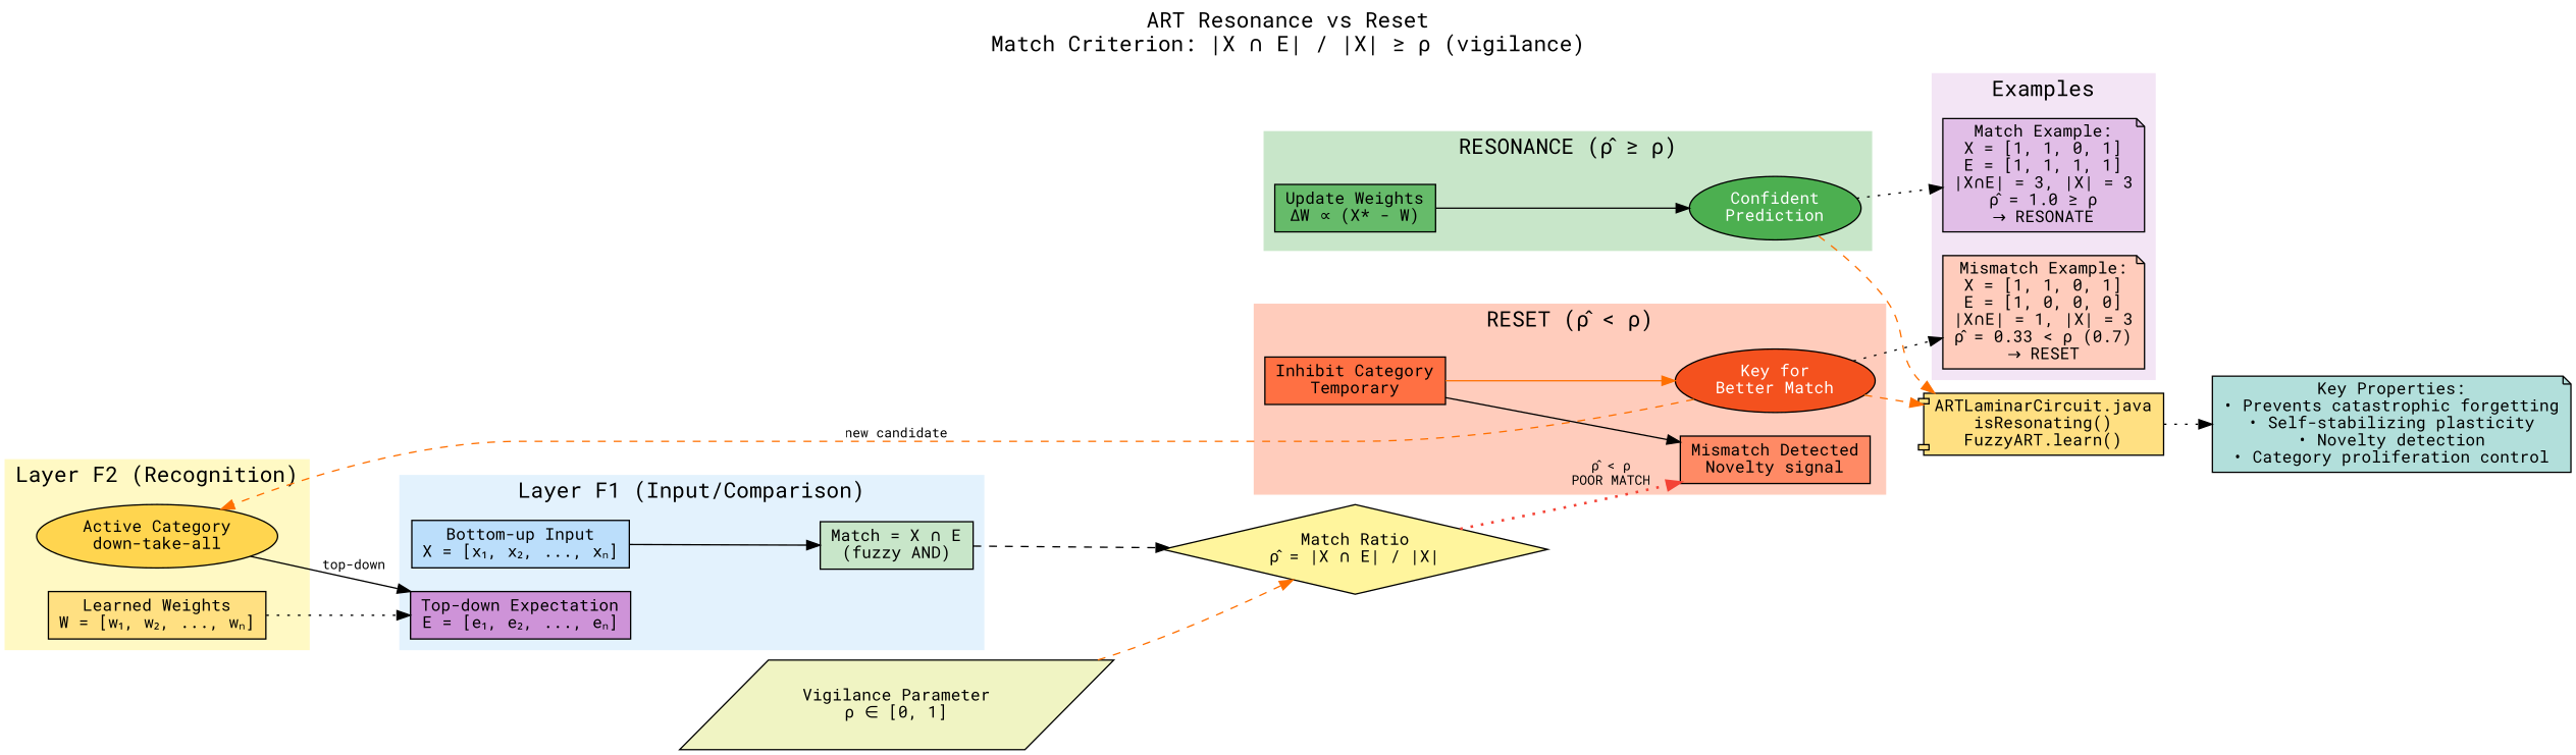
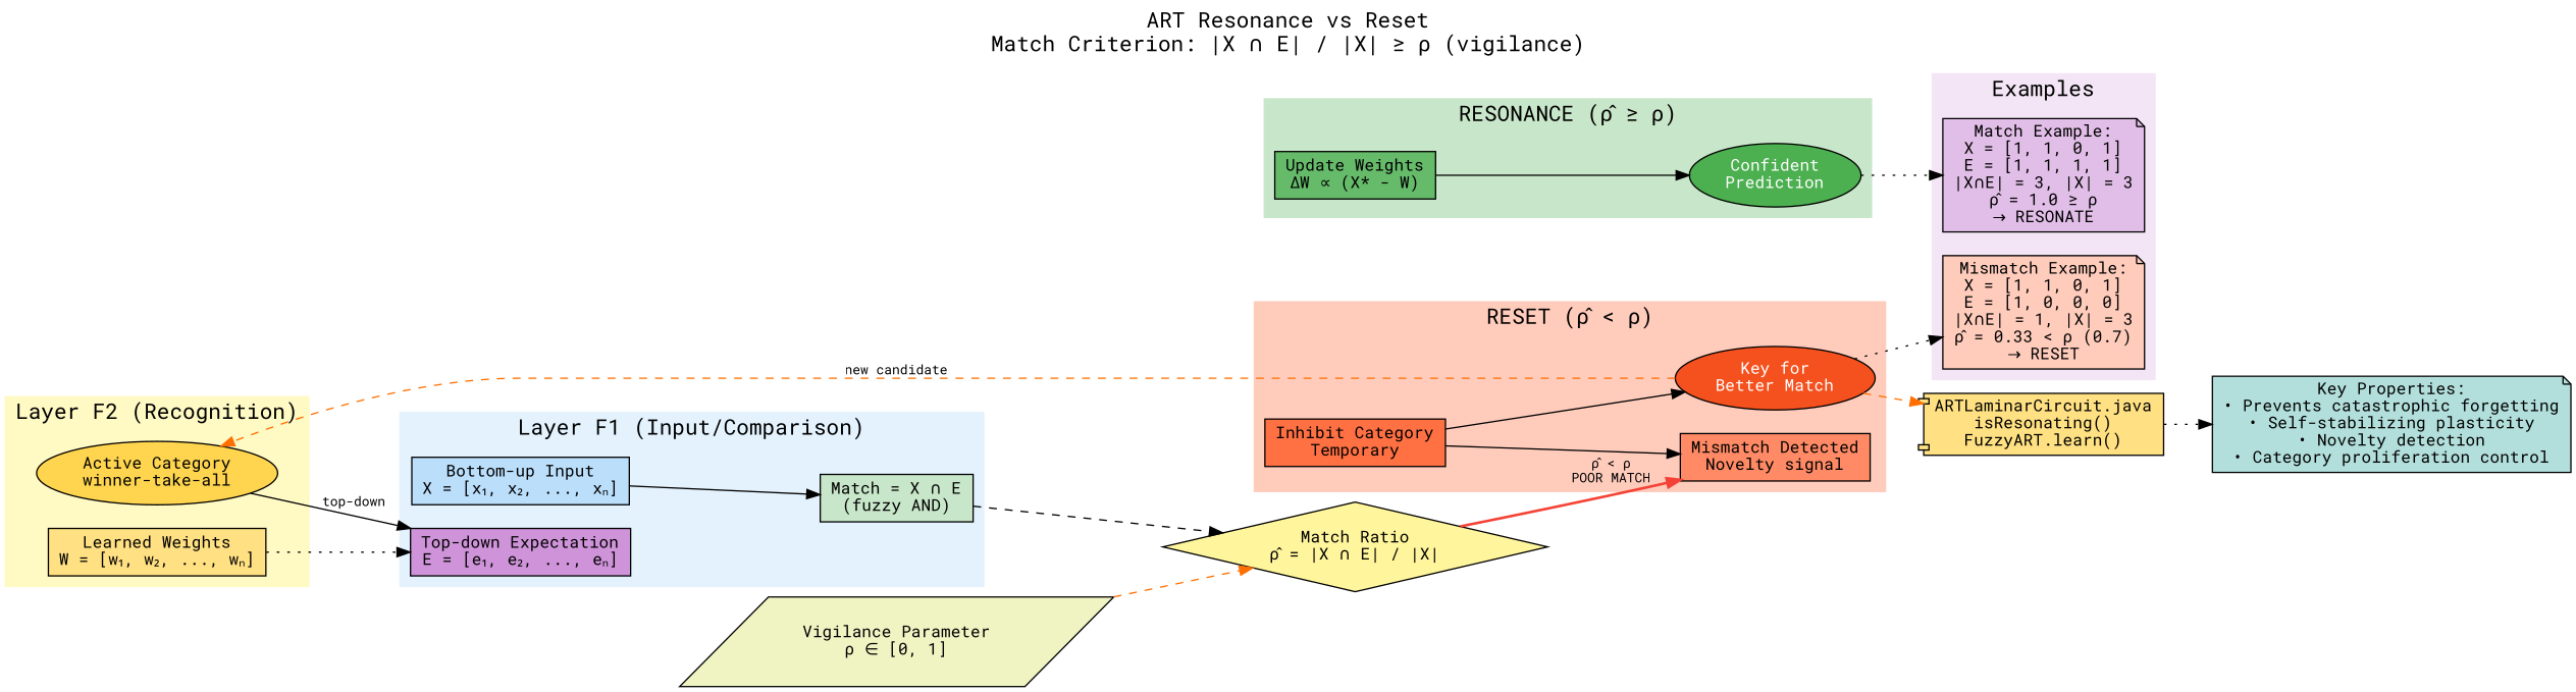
  digraph {
    bgcolor=white
    fontname="Roboto Mono"
    fontsize=16
    label="ART Resonance vs Reset\nMatch Criterion: |X ∩ E| / |X| ≥ ρ (vigilance)"
    labelloc=t
    rankdir=LR
    node [fillcolor="#FFE082" fontname="Roboto Mono" fontsize=12 shape=box style=filled]
    edge [fontname="Roboto Mono" fontsize=10]
    n1 [fillcolor="#BBDEFB" label="Bottom-up Input\nX = [x₁, x₂, ..., xₙ]"]
    n2 [fillcolor="#CE93D8" label="Top-down Expectation\nE = [e₁, e₂, ..., eₙ]"]
    n3 [fillcolor="#C8E6C9" label="Match = X ∩ E\n(fuzzy AND)"]
-   n4 [fillcolor="#FFD54F" label="Active Category\ndown-take-all" shape=ellipse]
+   n4 [fillcolor="#FFD54F" label="Active Category\nwinner-take-all" shape=ellipse]
    n5 [label="Learned Weights\nW = [w₁, w₂, ..., wₙ]"]
    n6 [fillcolor="#66BB6A" label="Update Weights\nΔW ∝ (X* - W)"]
    n7 [fillcolor="#4CAF50" fontcolor=white label="Confident\nPrediction" shape=ellipse]
    n8 [fillcolor="#FF8A65" label="Mismatch Detected\nNovelty signal"]
    n9 [fillcolor="#FF7043" label="Inhibit Category\nTemporary"]
    n10 [fillcolor="#F4511E" fontcolor=white label="Key for\nBetter Match" shape=ellipse]
    n11 [fillcolor="#E1BEE7" label="Match Example:\nX = [1, 1, 0, 1]\nE = [1, 1, 1, 1]\n|X∩E| = 3, |X| = 3\nρ̂ = 1.0 ≥ ρ\n→ RESONATE" shape=note]
    n12 [fillcolor="#FFCCBC" label="Mismatch Example:\nX = [1, 1, 0, 1]\nE = [1, 0, 0, 0]\n|X∩E| = 1, |X| = 3\nρ̂ = 0.33 < ρ (0.7)\n→ RESET" shape=note]
    n13 [fillcolor="#FFF59D" label="Match Ratio\nρ̂ = |X ∩ E| / |X|" shape=diamond]
    n14 [label="ARTLaminarCircuit.java\nisResonating()\nFuzzyART.learn()" shape=component]
    n15 [fillcolor="#F0F4C3" label="Vigilance Parameter\nρ ∈ [0, 1]" shape=parallelogram]
    n16 [fillcolor="#B2DFDB" label="Key Properties:\n• Prevents catastrophic forgetting\n• Self-stabilizing plasticity\n• Novelty detection\n• Category proliferation control" shape=note]
    subgraph cluster_1 {
      color="#E3F2FD"
      label="Layer F1 (Input/Comparison)"
      style=filled
      n1
      n2
      n3
    }
    subgraph cluster_2 {
      color="#FFF9C4"
      label="Layer F2 (Recognition)"
      style=filled
      n4
      n5
    }
    subgraph cluster_3 {
      color="#C8E6C9"
      label="RESONANCE (ρ̂ ≥ ρ)"
      style=filled
      n6
      n7
    }
    subgraph cluster_4 {
      color="#FFCCBC"
      label="RESET (ρ̂ < ρ)"
      style=filled
      n8
      n9
      n10
    }
    subgraph cluster_5 {
      color="#F3E5F5"
      label=Examples
      style=filled
      n11
      n12
    }
    n1 -> n3
    n3 -> n13 [style=dashed]
    n4 -> n2 [color=black label="top-down"]
    n5 -> n2 [style=dotted]
    n6 -> n7
    n7 -> n11 [style=dotted]
-   n7 -> n14 [color="#FF6F00" style=dashed]
    n9 -> n8
-   n9 -> n10 [color="#FF6F00"]
+   n9 -> n10
    n10 -> n4 [color="#FF6F00" label="new candidate" style=dashed]
    n10 -> n12 [style=dotted]
    n10 -> n14 [color="#FF6F00" style=dashed]
-   n13 -> n8 [color="#F44336" label="ρ̂ < ρ\nPOOR MATCH" penwidth=2 style=dotted]
+   n13 -> n8 [color="#F44336" label="ρ̂ < ρ\nPOOR MATCH" penwidth=2]
    n14 -> n16 [style=dotted]
    n15 -> n13 [color="#FF6F00" style=dashed]
  }
